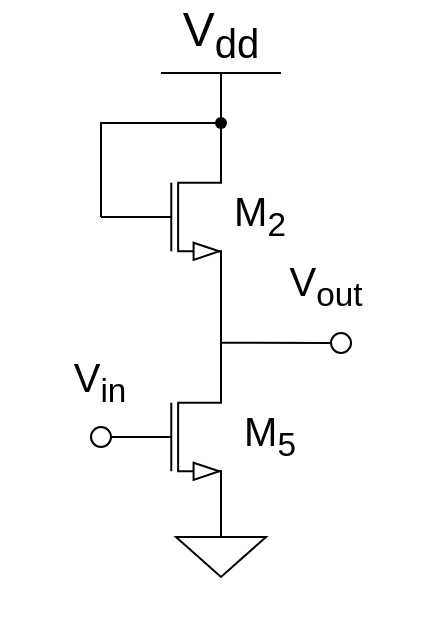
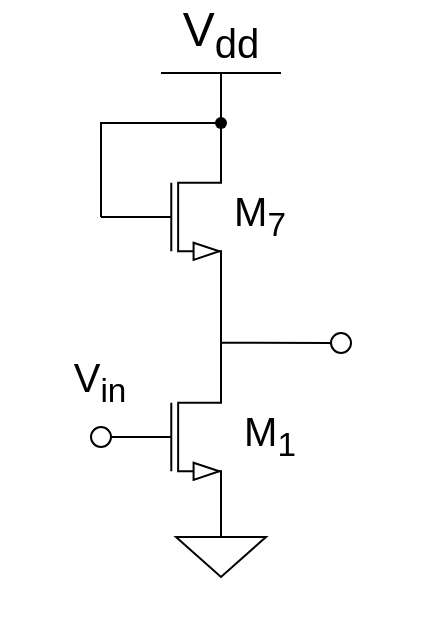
  <mxCell id="0" />
  <mxCell id="1" parent="0" />
  <mxCell id="2" value="" style="verticalLabelPosition=bottom;shadow=0;dashed=0;align=center;html=1;verticalAlign=top;shape=mxgraph.electrical.transistors.nmos;pointerEvents=1;" vertex="1" parent="1"><mxGeometry x="50" y="152" width="60" height="100" as="geometry" /></mxCell>
  <mxCell id="3" value="" style="verticalLabelPosition=bottom;shadow=0;dashed=0;align=center;html=1;verticalAlign=top;strokeWidth=1;shape=ellipse;" vertex="1" parent="1"><mxGeometry x="45" y="197" width="10" height="10" as="geometry" /></mxCell>
  <mxCell id="4" value="" style="pointerEvents=1;verticalLabelPosition=bottom;shadow=0;dashed=0;align=center;html=1;verticalAlign=top;shape=mxgraph.electrical.signal_sources.signal_ground;" vertex="1" parent="1"><mxGeometry x="87.5" y="242" width="45" height="30" as="geometry" /></mxCell>
  <mxCell id="5" value="V&lt;sub&gt;dd&lt;/sub&gt;" style="verticalLabelPosition=top;verticalAlign=bottom;shape=mxgraph.electrical.signal_sources.vdd;shadow=0;dashed=0;align=center;strokeWidth=1;fontSize=24;html=1;flipV=1;" vertex="1" parent="1"><mxGeometry x="80" y="20" width="60" height="50" as="geometry" /></mxCell>
  <mxCell id="6" value="" style="verticalLabelPosition=bottom;shadow=0;dashed=0;align=center;html=1;verticalAlign=top;strokeWidth=1;shape=ellipse;" vertex="1" parent="1"><mxGeometry x="165" y="150" width="10" height="10" as="geometry" /></mxCell>
  <mxCell id="7" value="&lt;font style=&quot;font-size: 20px;&quot;&gt;V&lt;sub&gt;in&lt;/sub&gt;&lt;/font&gt;" style="text;html=1;align=center;verticalAlign=middle;whiteSpace=wrap;rounded=0;" vertex="1" parent="1"><mxGeometry x="20" y="160" width="60" height="30" as="geometry" /></mxCell>
- <mxCell id="8" value="&lt;font style=&quot;font-size: 20px;&quot;&gt;V&lt;sub&gt;out&lt;/sub&gt;&lt;/font&gt;" style="text;html=1;align=center;verticalAlign=middle;whiteSpace=wrap;rounded=0;" vertex="1" parent="1"><mxGeometry x="132.5" y="112" width="60" height="30" as="geometry" /></mxCell>
  <mxCell id="9" value="" style="endArrow=none;html=1;strokeWidth=1;rounded=0;entryX=1;entryY=0;entryDx=0;entryDy=0;entryPerimeter=0;exitX=1;exitY=0.5;exitDx=0;exitDy=0;exitPerimeter=0;" edge="1" parent="1" target="2"><mxGeometry width="100" relative="1" as="geometry"><mxPoint x="110" y="130" as="sourcePoint" /><mxPoint x="150" y="192" as="targetPoint" /></mxGeometry></mxCell>
  <mxCell id="10" value="" style="endArrow=none;html=1;strokeWidth=1;rounded=0;entryX=0;entryY=0.5;entryDx=0;entryDy=0;exitX=1;exitY=0;exitDx=0;exitDy=0;exitPerimeter=0;" edge="1" parent="1" source="2" target="6"><mxGeometry width="100" relative="1" as="geometry"><mxPoint x="50" y="192" as="sourcePoint" /><mxPoint x="150" y="192" as="targetPoint" /></mxGeometry></mxCell>
  <mxCell id="11" value="" style="verticalLabelPosition=bottom;shadow=0;dashed=0;align=center;html=1;verticalAlign=top;shape=mxgraph.electrical.transistors.nmos;pointerEvents=1;" vertex="1" parent="1"><mxGeometry x="50" y="42" width="60" height="100" as="geometry" /></mxCell>
  <mxCell id="12" value="" style="endArrow=none;html=1;strokeWidth=1;rounded=0;entryX=0;entryY=0.5;entryDx=0;entryDy=0;entryPerimeter=0;" edge="1" parent="1" source="13" target="11"><mxGeometry width="100" relative="1" as="geometry"><mxPoint x="20" y="22" as="sourcePoint" /><mxPoint x="140" y="172" as="targetPoint" /><Array as="points"><mxPoint x="50" y="45" /></Array></mxGeometry></mxCell>
  <mxCell id="13" value="" style="shape=waypoint;sketch=0;fillStyle=solid;size=6;pointerEvents=1;points=[];fillColor=none;resizable=0;rotatable=0;perimeter=centerPerimeter;snapToPoint=1;" vertex="1" parent="1"><mxGeometry x="100" y="35" width="20" height="20" as="geometry" /></mxCell>
- <mxCell id="14" value="&lt;span style=&quot;font-size: 20px;&quot;&gt;M&lt;sub&gt;5&lt;/sub&gt;&lt;/span&gt;" style="text;html=1;align=center;verticalAlign=middle;whiteSpace=wrap;rounded=0;" vertex="1" parent="1"><mxGeometry x="105" y="187" width="60" height="30" as="geometry" /></mxCell>
- <mxCell id="15" value="&lt;span style=&quot;font-size: 20px;&quot;&gt;M&lt;sub&gt;2&lt;/sub&gt;&lt;/span&gt;" style="text;html=1;align=center;verticalAlign=middle;whiteSpace=wrap;rounded=0;" vertex="1" parent="1"><mxGeometry x="100" y="77" width="60" height="30" as="geometry" /></mxCell>
+ <mxCell id="14" value="&lt;span style=&quot;font-size: 20px;&quot;&gt;M&lt;sub&gt;1&lt;/sub&gt;&lt;/span&gt;" style="text;html=1;align=center;verticalAlign=middle;whiteSpace=wrap;rounded=0;" vertex="1" parent="1"><mxGeometry x="105" y="187" width="60" height="30" as="geometry" /></mxCell>
+ <mxCell id="15" value="&lt;span style=&quot;font-size: 20px;&quot;&gt;M&lt;sub&gt;7&lt;/sub&gt;&lt;/span&gt;" style="text;html=1;align=center;verticalAlign=middle;whiteSpace=wrap;rounded=0;" vertex="1" parent="1"><mxGeometry x="100" y="77" width="60" height="30" as="geometry" /></mxCell>
